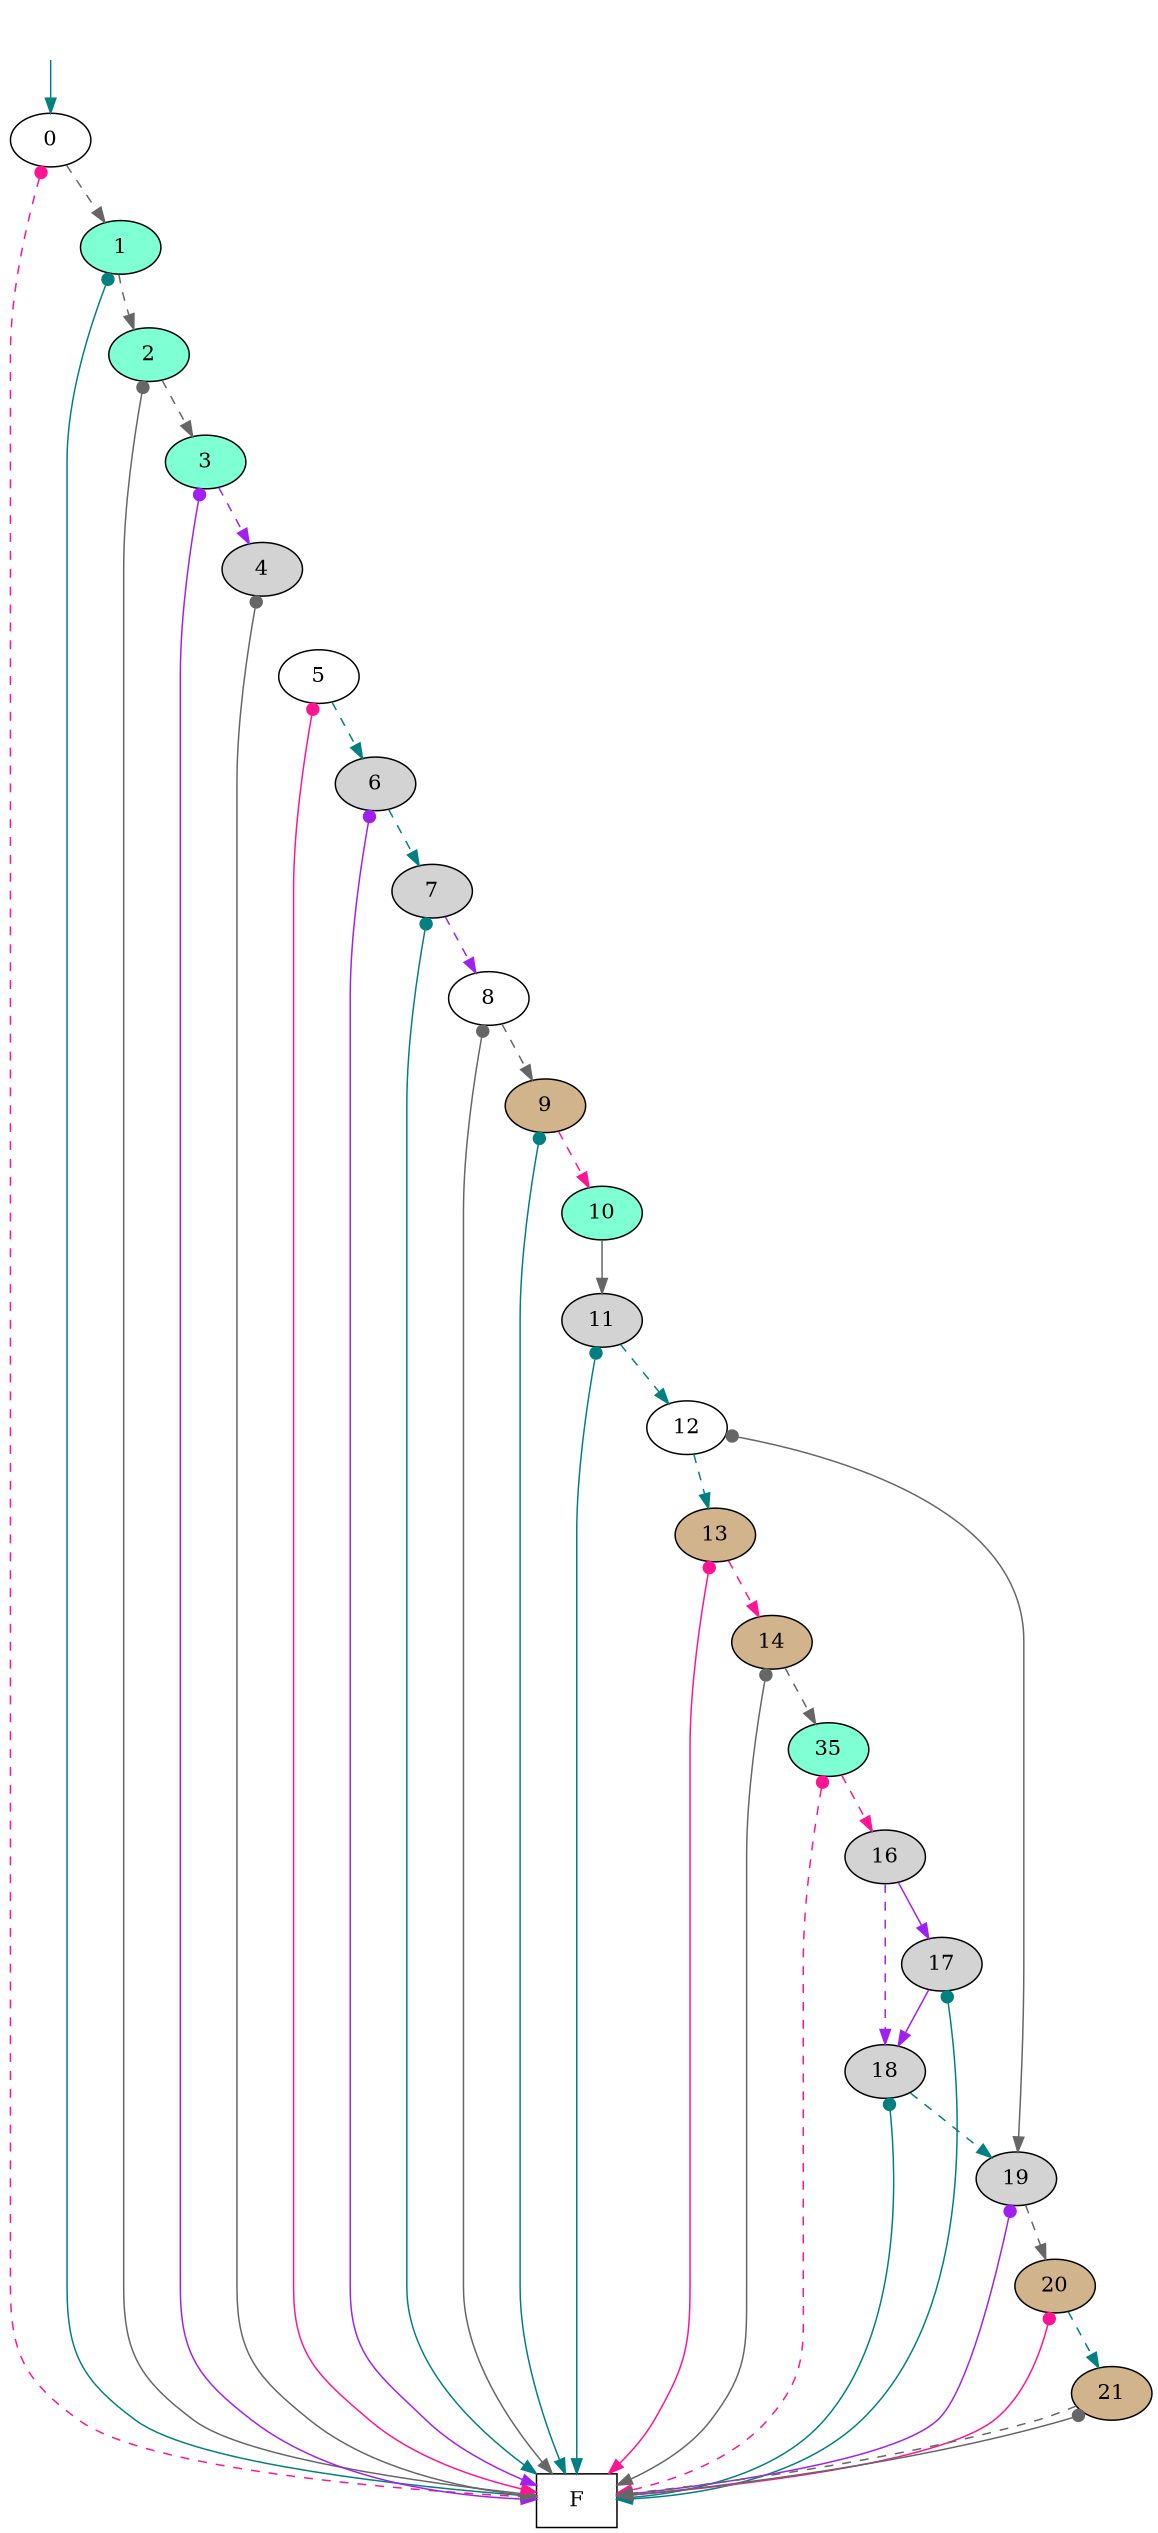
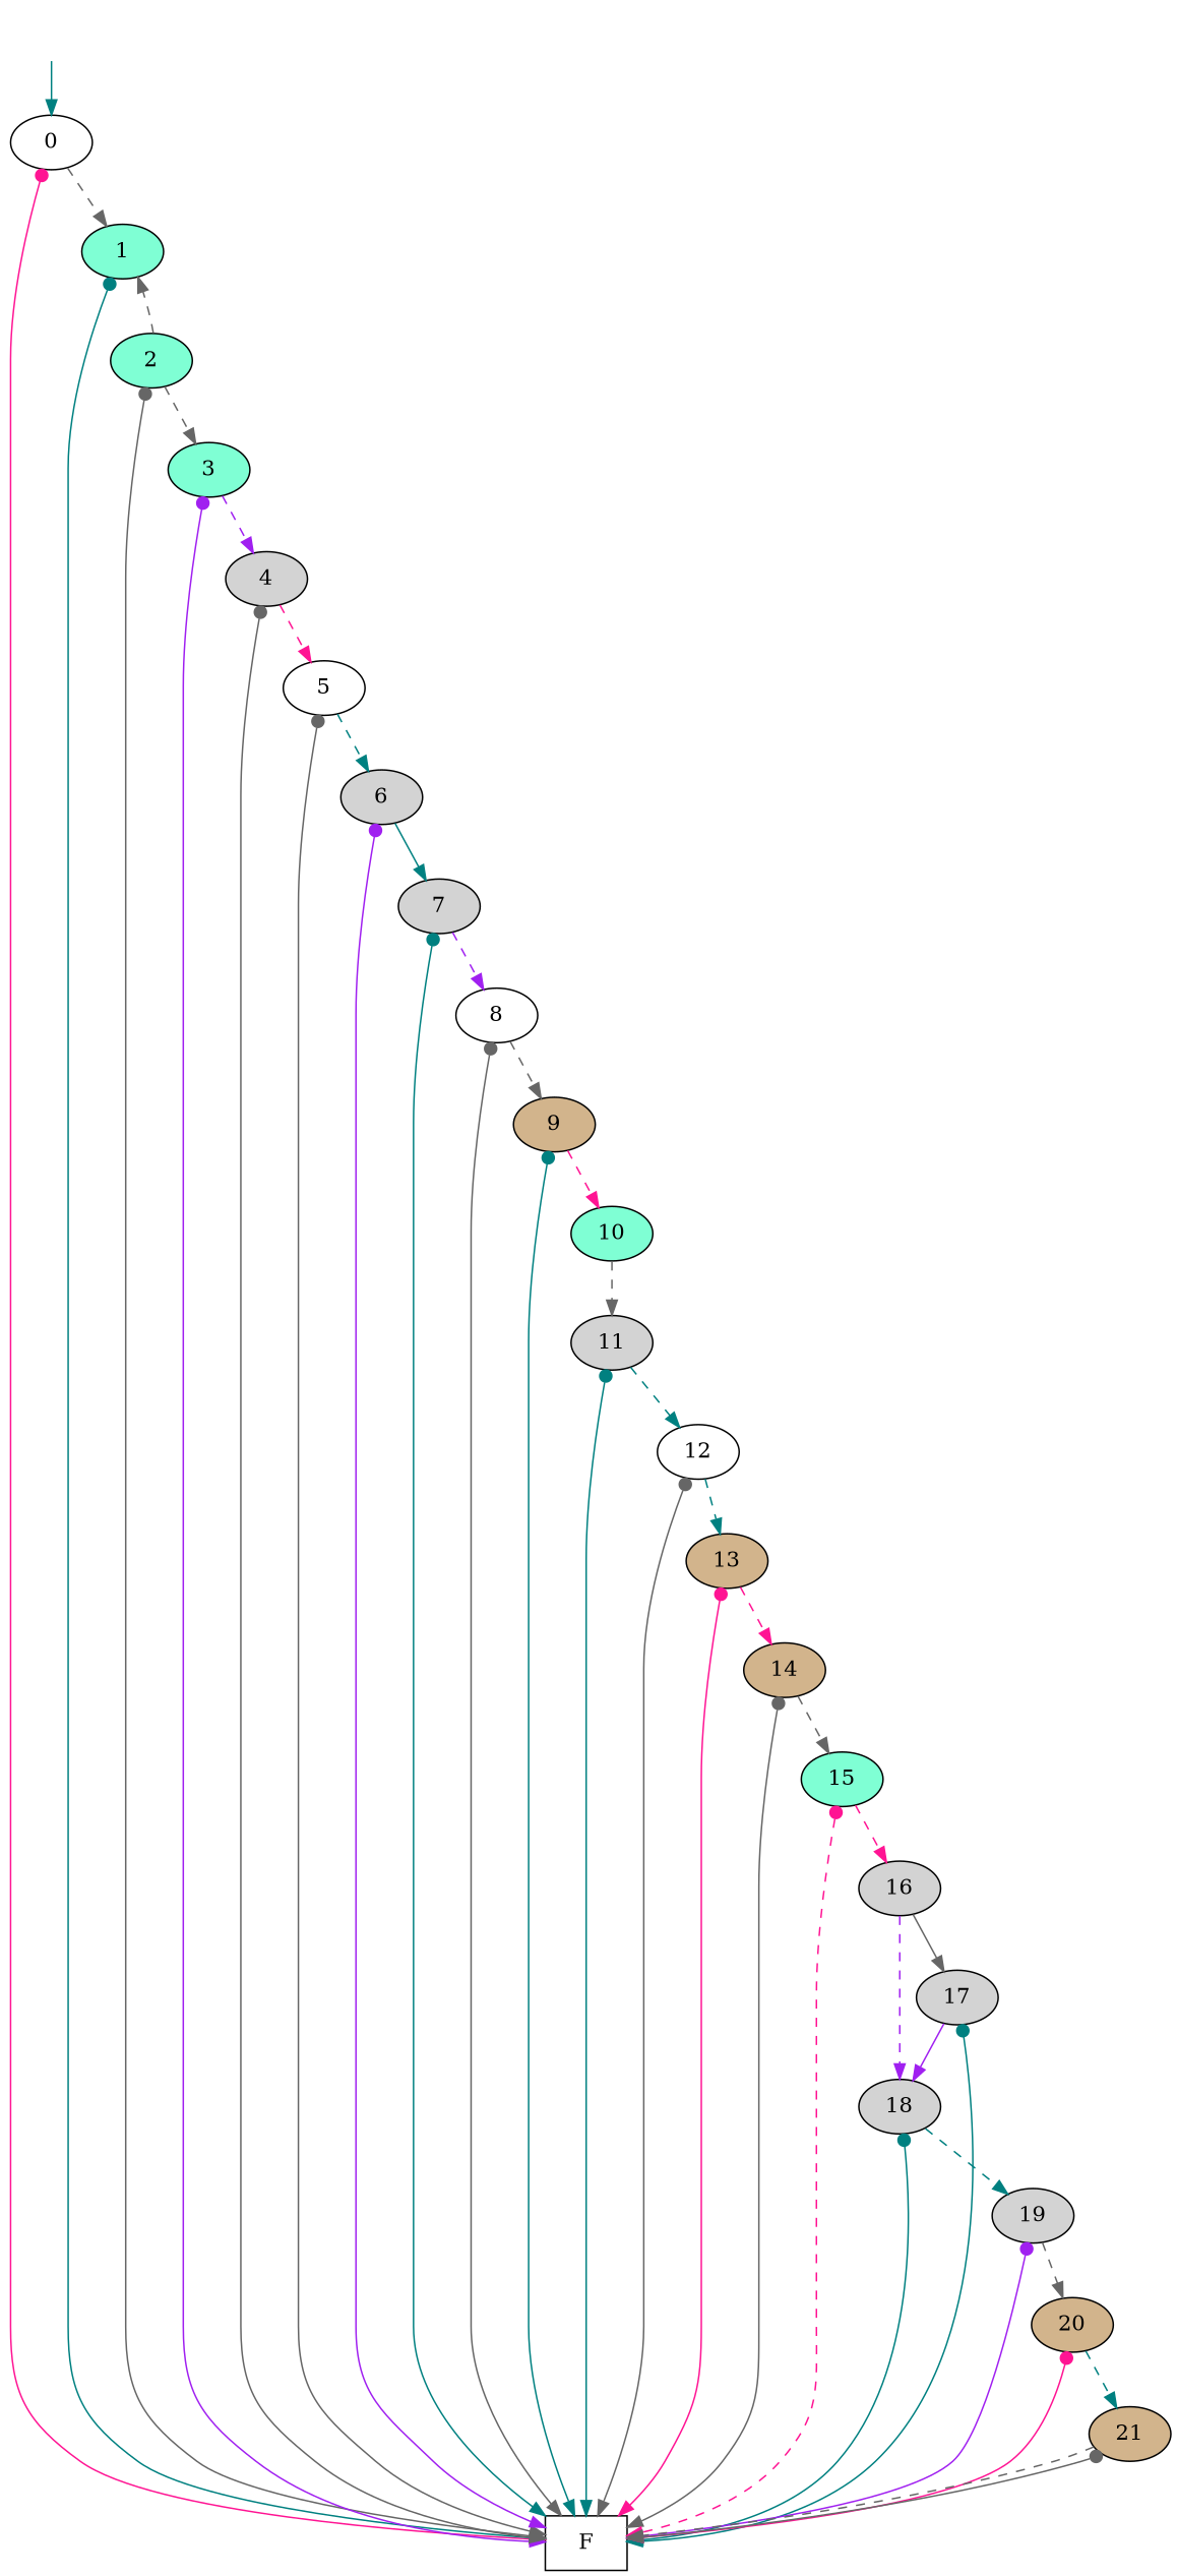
  digraph {
    node [style=filled fillcolor=lightgrey]
    edge [color=gray40 dir=both style=solid]
    root [style=invis fillcolor=""]
    n2 [fillcolor=white label=0]
    n3 [fillcolor=aquamarine label=1]
    n4 [fillcolor=white label=F shape=box]
    n5 [fillcolor=aquamarine label=2]
    n6 [fillcolor=aquamarine label=3]
    n7 [label=4]
    n8 [fillcolor=white label=5]
    n9 [label=6]
    n10 [label=7]
    n11 [fillcolor=white label=8]
    n12 [fillcolor=tan label=9]
    n13 [fillcolor=aquamarine label=10]
    n14 [label=11]
    n15 [fillcolor=white label=12]
    n16 [fillcolor=tan label=13]
    n17 [fillcolor=tan label=14]
-   n18 [fillcolor=aquamarine label=35]
+   n18 [fillcolor=aquamarine label=15]
    n19 [label=16]
    n20 [label=18]
    n21 [label=17]
    n22 [label=19]
    n23 [fillcolor=tan label=20]
    n24 [fillcolor=tan label=21]
    root -> n2 [arrowtail=none color=teal]
    n2 -> n3 [dir=forward style=dashed]
-   n2 -> n4 [arrowtail=dot color=deeppink style=dashed]
+   n2 -> n4 [arrowtail=dot color=deeppink]
    n3 -> n4 [arrowtail=dot color=teal]
-   n3 -> n5 [dir=forward style=dashed]
+   n5 -> n3 [dir=forward style=dashed]
    n5 -> n4 [arrowtail=dot]
    n5 -> n6 [dir=forward style=dashed]
    n6 -> n4 [arrowtail=dot color=purple]
    n6 -> n7 [color=purple dir=forward style=dashed]
    n7 -> n4 [arrowtail=dot]
-   n8 -> n4 [arrowtail=dot color=deeppink]
+   n7 -> n8 [color=deeppink dir=forward style=dashed]
+   n8 -> n4 [arrowtail=dot]
    n8 -> n9 [color=teal dir=forward style=dashed]
    n9 -> n4 [arrowtail=dot color=purple]
-   n9 -> n10 [color=teal dir=forward style=dashed]
+   n9 -> n10 [color=teal dir=forward]
    n10 -> n4 [arrowtail=dot color=teal]
    n10 -> n11 [color=purple dir=forward style=dashed]
    n11 -> n4 [arrowtail=dot]
    n11 -> n12 [dir=forward style=dashed]
    n12 -> n4 [arrowtail=dot color=teal]
    n12 -> n13 [color=deeppink dir=forward style=dashed]
-   n13 -> n14 [dir=forward]
+   n13 -> n14 [dir=forward style=dashed]
    n14 -> n4 [arrowtail=dot color=teal]
    n14 -> n15 [color=teal dir=forward style=dashed]
-   n15 -> n22 [arrowtail=dot]
+   n15 -> n4 [arrowtail=dot]
    n15 -> n16 [color=teal dir=forward style=dashed]
    n16 -> n4 [arrowtail=dot color=deeppink]
    n16 -> n17 [color=deeppink dir=forward style=dashed]
    n17 -> n4 [arrowtail=dot]
    n17 -> n18 [dir=forward style=dashed]
    n18 -> n4 [arrowtail=dot color=deeppink style=dashed]
    n18 -> n19 [color=deeppink dir=forward style=dashed]
    n19 -> n20 [color=purple dir=forward style=dashed]
-   n19 -> n21 [arrowtail=none color=purple]
+   n19 -> n21 [arrowtail=none]
    n20 -> n4 [arrowtail=dot color=teal]
    n20 -> n22 [color=teal dir=forward style=dashed]
    n21 -> n4 [arrowtail=dot color=teal]
    n21 -> n20 [color=purple dir=forward]
    n22 -> n4 [arrowtail=dot color=purple]
    n22 -> n23 [dir=forward style=dashed]
    n23 -> n4 [arrowtail=dot color=deeppink]
    n23 -> n24 [color=teal dir=forward style=dashed]
    n24 -> n4 [dir=forward style=dashed]
    n24 -> n4 [arrowtail=dot]
  }
